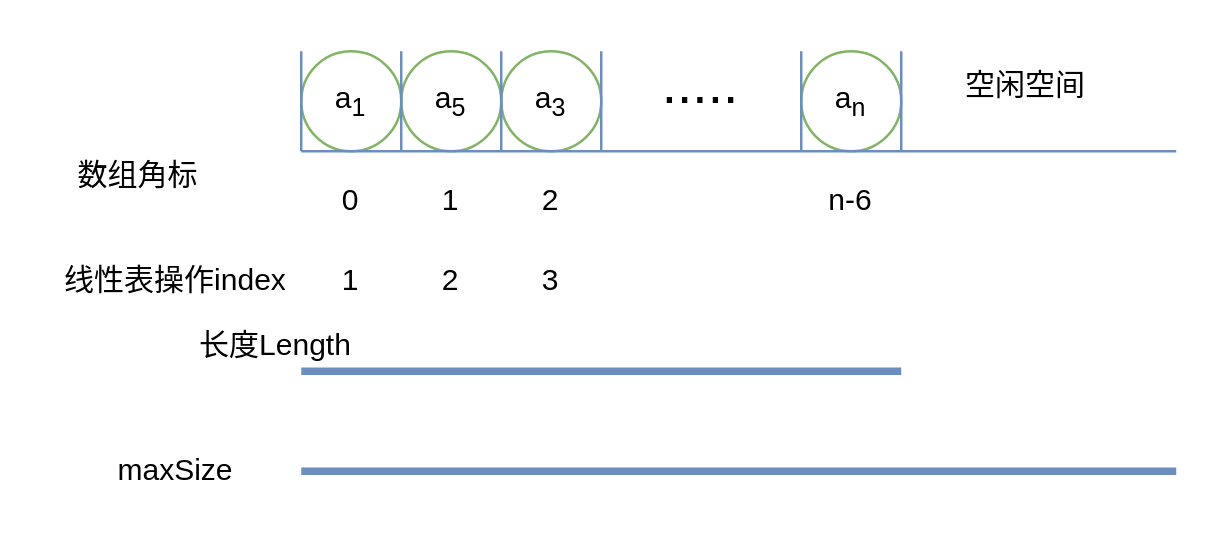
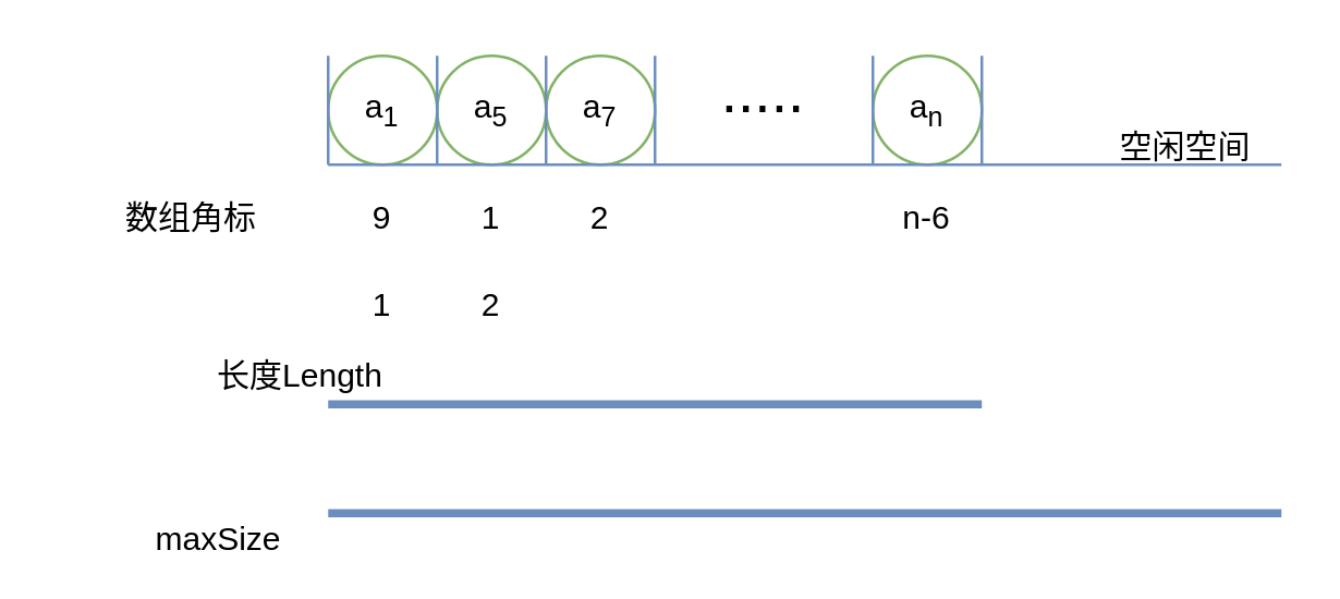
  <mxCell id="0" />
  <mxCell id="1" parent="0" />
  <mxCell id="2" value="a&lt;sub&gt;1&lt;/sub&gt;" style="ellipse;whiteSpace=wrap;html=1;aspect=fixed;fillColor=none;strokeColor=#82b366;" parent="1" vertex="1"><mxGeometry x="120" y="20" width="40" height="40" as="geometry" /></mxCell>
  <mxCell id="3" value="a&lt;sub&gt;5&lt;/sub&gt;" style="ellipse;whiteSpace=wrap;html=1;aspect=fixed;fillColor=none;strokeColor=#82b366;" parent="1" vertex="1"><mxGeometry x="160" y="20" width="40" height="40" as="geometry" /></mxCell>
- <mxCell id="4" value="a&lt;sub&gt;3&lt;/sub&gt;" style="ellipse;whiteSpace=wrap;html=1;aspect=fixed;fillColor=none;strokeColor=#82b366;" parent="1" vertex="1"><mxGeometry x="200" y="20" width="40" height="40" as="geometry" /></mxCell>
+ <mxCell id="4" value="a&lt;sub&gt;7&lt;/sub&gt;" style="ellipse;whiteSpace=wrap;html=1;aspect=fixed;fillColor=none;strokeColor=#82b366;" parent="1" vertex="1"><mxGeometry x="200" y="20" width="40" height="40" as="geometry" /></mxCell>
  <mxCell id="5" value="a&lt;sub&gt;n&lt;/sub&gt;" style="ellipse;whiteSpace=wrap;html=1;aspect=fixed;fillColor=none;strokeColor=#82b366;" parent="1" vertex="1"><mxGeometry x="320" y="20" width="40" height="40" as="geometry" /></mxCell>
  <mxCell id="6" value="....." style="text;html=1;strokeColor=none;fillColor=none;align=center;verticalAlign=middle;whiteSpace=wrap;rounded=0;fontSize=22;" parent="1" vertex="1"><mxGeometry x="260" y="24" width="40" height="20" as="geometry" /></mxCell>
  <mxCell id="7" value="" style="endArrow=none;html=1;fontSize=22;fillColor=#dae8fc;strokeColor=#6c8ebf;" parent="1" edge="1"><mxGeometry width="50" height="50" relative="1" as="geometry"><mxPoint x="120" y="60" as="sourcePoint" /><mxPoint x="470" y="60" as="targetPoint" /></mxGeometry></mxCell>
  <mxCell id="8" value="" style="endArrow=none;html=1;fontSize=22;fillColor=#dae8fc;strokeColor=#6c8ebf;" parent="1" edge="1"><mxGeometry width="50" height="50" relative="1" as="geometry"><mxPoint x="120" y="20" as="sourcePoint" /><mxPoint x="120" y="60" as="targetPoint" /></mxGeometry></mxCell>
  <mxCell id="9" value="" style="endArrow=none;html=1;fontSize=22;fillColor=#dae8fc;strokeColor=#6c8ebf;" parent="1" edge="1"><mxGeometry width="50" height="50" relative="1" as="geometry"><mxPoint x="160" y="20" as="sourcePoint" /><mxPoint x="160" y="60" as="targetPoint" /></mxGeometry></mxCell>
  <mxCell id="10" value="" style="endArrow=none;html=1;fontSize=22;fillColor=#dae8fc;strokeColor=#6c8ebf;" parent="1" edge="1"><mxGeometry width="50" height="50" relative="1" as="geometry"><mxPoint x="200" y="20" as="sourcePoint" /><mxPoint x="200" y="60" as="targetPoint" /></mxGeometry></mxCell>
  <mxCell id="11" value="" style="endArrow=none;html=1;fontSize=22;fillColor=#dae8fc;strokeColor=#6c8ebf;" parent="1" edge="1"><mxGeometry width="50" height="50" relative="1" as="geometry"><mxPoint x="240" y="20" as="sourcePoint" /><mxPoint x="240" y="60" as="targetPoint" /></mxGeometry></mxCell>
  <mxCell id="12" value="" style="endArrow=none;html=1;fontSize=22;fillColor=#dae8fc;strokeColor=#6c8ebf;" parent="1" edge="1"><mxGeometry width="50" height="50" relative="1" as="geometry"><mxPoint x="320" y="20" as="sourcePoint" /><mxPoint x="320" y="60" as="targetPoint" /></mxGeometry></mxCell>
  <mxCell id="13" value="" style="endArrow=none;html=1;fontSize=22;fillColor=#dae8fc;strokeColor=#6c8ebf;" parent="1" edge="1"><mxGeometry width="50" height="50" relative="1" as="geometry"><mxPoint x="360" y="20" as="sourcePoint" /><mxPoint x="360" y="60" as="targetPoint" /></mxGeometry></mxCell>
- <mxCell id="14" value="空闲空间" style="text;html=1;strokeColor=none;fillColor=none;align=center;verticalAlign=middle;whiteSpace=wrap;rounded=0;fontSize=12;" parent="1" vertex="1"><mxGeometry x="380" y="24" width="60" height="20" as="geometry" /></mxCell>
- <mxCell id="15" value="数组角标" style="text;html=1;strokeColor=none;fillColor=none;align=center;verticalAlign=middle;whiteSpace=wrap;rounded=0;fontSize=12;" parent="1" vertex="1"><mxGeometry x="25" y="60" width="60" height="20" as="geometry" /></mxCell>
- <mxCell id="16" value="0" style="text;html=1;strokeColor=none;fillColor=none;align=center;verticalAlign=middle;whiteSpace=wrap;rounded=0;fontSize=12;" parent="1" vertex="1"><mxGeometry x="120" y="70" width="40" height="20" as="geometry" /></mxCell>
+ <mxCell id="14" value="空闲空间" style="text;html=1;strokeColor=none;fillColor=none;align=center;verticalAlign=middle;whiteSpace=wrap;rounded=0;fontSize=12;" parent="1" vertex="1"><mxGeometry x="405" y="44" width="60" height="20" as="geometry" /></mxCell>
+ <mxCell id="15" value="数组角标" style="text;html=1;strokeColor=none;fillColor=none;align=center;verticalAlign=middle;whiteSpace=wrap;rounded=0;fontSize=12;" parent="1" vertex="1"><mxGeometry x="40" y="70" width="60" height="20" as="geometry" /></mxCell>
+ <mxCell id="16" value="9" style="text;html=1;strokeColor=none;fillColor=none;align=center;verticalAlign=middle;whiteSpace=wrap;rounded=0;fontSize=12;" parent="1" vertex="1"><mxGeometry x="120" y="70" width="40" height="20" as="geometry" /></mxCell>
  <mxCell id="17" value="1" style="text;html=1;strokeColor=none;fillColor=none;align=center;verticalAlign=middle;whiteSpace=wrap;rounded=0;fontSize=12;" parent="1" vertex="1"><mxGeometry x="160" y="70" width="40" height="20" as="geometry" /></mxCell>
  <mxCell id="18" value="2" style="text;html=1;strokeColor=none;fillColor=none;align=center;verticalAlign=middle;whiteSpace=wrap;rounded=0;fontSize=12;" parent="1" vertex="1"><mxGeometry x="200" y="70" width="40" height="20" as="geometry" /></mxCell>
  <mxCell id="19" value="n-6" style="text;html=1;strokeColor=none;fillColor=none;align=center;verticalAlign=middle;whiteSpace=wrap;rounded=0;fontSize=12;" parent="1" vertex="1"><mxGeometry x="320" y="70" width="40" height="20" as="geometry" /></mxCell>
  <mxCell id="20" value="长度Length" style="text;html=1;strokeColor=none;fillColor=none;align=center;verticalAlign=middle;whiteSpace=wrap;rounded=0;fontSize=12;" parent="1" vertex="1"><mxGeometry x="75" y="128" width="70" height="20" as="geometry" /></mxCell>
  <mxCell id="21" value="" style="endArrow=none;html=1;fontSize=22;fillColor=#dae8fc;strokeColor=#6c8ebf;strokeWidth=3;" parent="1" edge="1"><mxGeometry width="50" height="50" relative="1" as="geometry"><mxPoint x="120" y="148" as="sourcePoint" /><mxPoint x="360" y="148" as="targetPoint" /></mxGeometry></mxCell>
- <mxCell id="22" value="maxSize" style="text;html=1;strokeColor=none;fillColor=none;align=center;verticalAlign=middle;whiteSpace=wrap;rounded=0;fontSize=12;" parent="1" vertex="1"><mxGeometry x="40" y="178" width="60" height="20" as="geometry" /></mxCell>
+ <mxCell id="22" value="maxSize" style="text;html=1;strokeColor=none;fillColor=none;align=center;verticalAlign=middle;whiteSpace=wrap;rounded=0;fontSize=12;" parent="1" vertex="1"><mxGeometry x="50" y="188" width="60" height="20" as="geometry" /></mxCell>
  <mxCell id="23" value="" style="endArrow=none;html=1;fontSize=22;fillColor=#dae8fc;strokeColor=#6c8ebf;strokeWidth=3;" parent="1" edge="1"><mxGeometry width="50" height="50" relative="1" as="geometry"><mxPoint x="120" y="188" as="sourcePoint" /><mxPoint x="470" y="188" as="targetPoint" /></mxGeometry></mxCell>
- <mxCell id="24" value="线性表操作index" style="text;html=1;strokeColor=none;fillColor=none;align=center;verticalAlign=middle;whiteSpace=wrap;rounded=0;fontSize=12;" vertex="1" parent="1"><mxGeometry x="20" y="102" width="100" height="20" as="geometry" /></mxCell>
  <mxCell id="25" value="1" style="text;html=1;strokeColor=none;fillColor=none;align=center;verticalAlign=middle;whiteSpace=wrap;rounded=0;fontSize=12;" vertex="1" parent="1"><mxGeometry x="120" y="102" width="40" height="20" as="geometry" /></mxCell>
  <mxCell id="26" value="2" style="text;html=1;strokeColor=none;fillColor=none;align=center;verticalAlign=middle;whiteSpace=wrap;rounded=0;fontSize=12;" vertex="1" parent="1"><mxGeometry x="160" y="102" width="40" height="20" as="geometry" /></mxCell>
- <mxCell id="27" value="3" style="text;html=1;strokeColor=none;fillColor=none;align=center;verticalAlign=middle;whiteSpace=wrap;rounded=0;fontSize=12;" vertex="1" parent="1"><mxGeometry x="200" y="102" width="40" height="20" as="geometry" /></mxCell>
